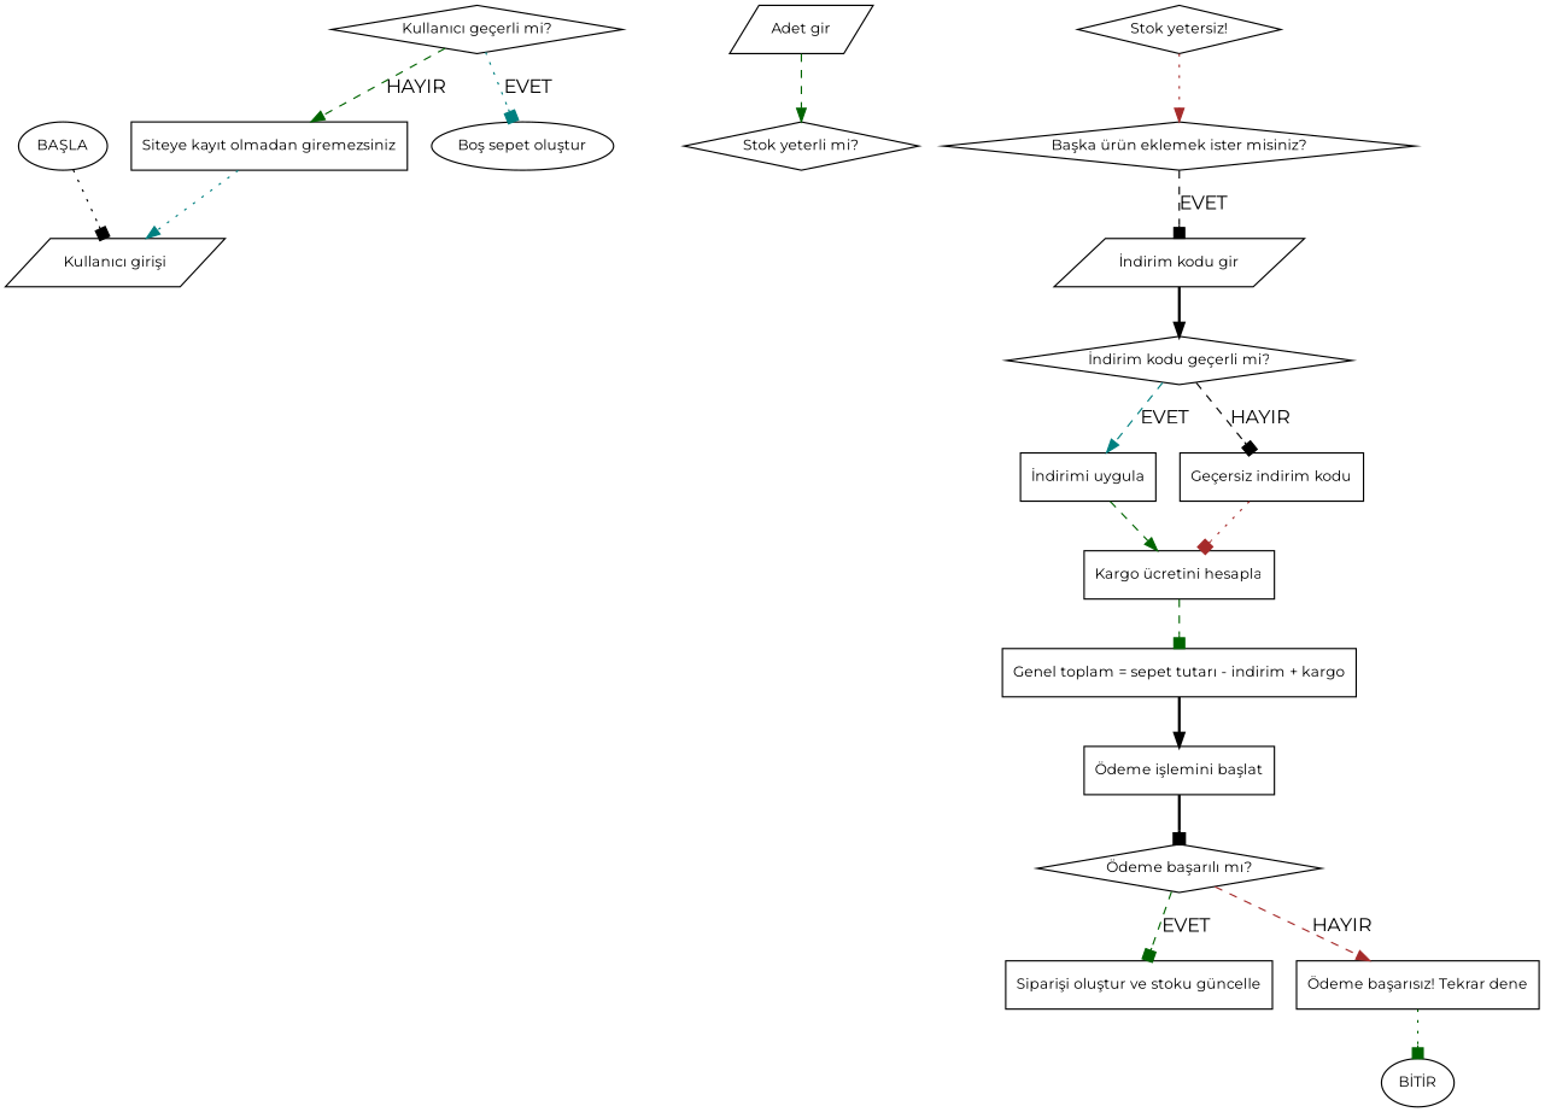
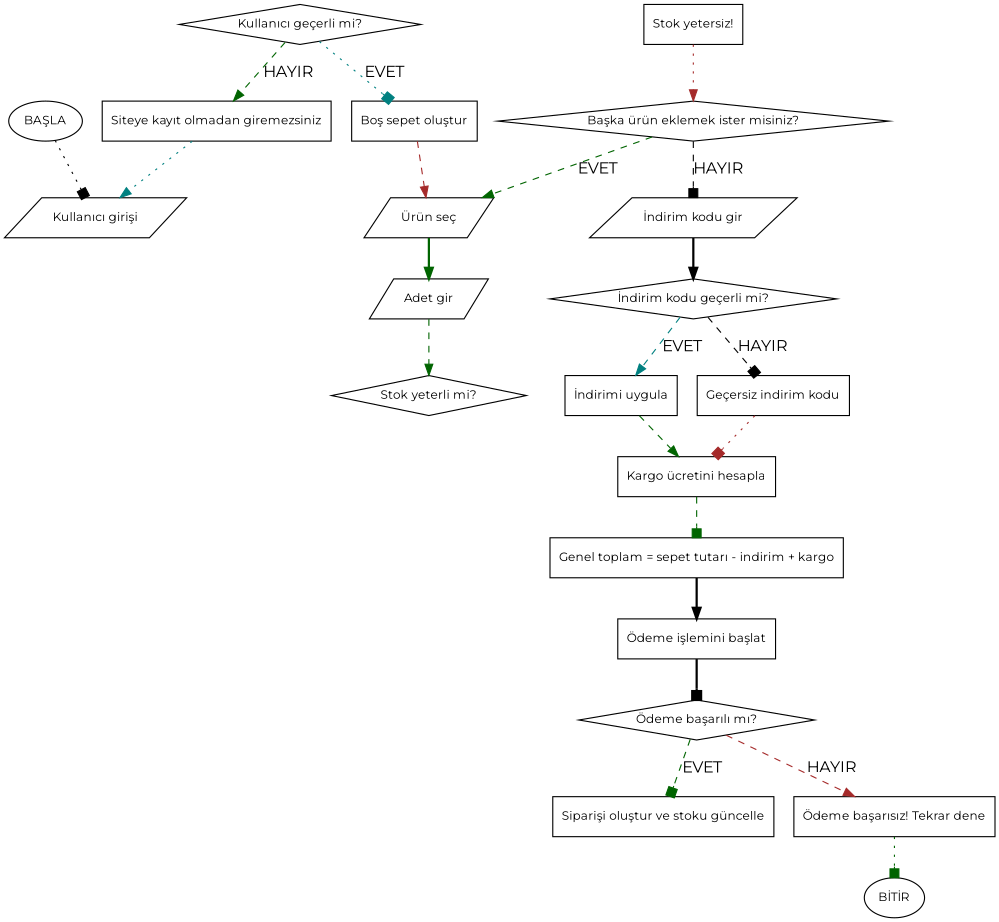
  digraph {
    fontname=Montserrat
    rankdir=TB
    node [fontname=Montserrat fontsize=11 shape=box]
    edge [arrowhead=normal color=darkgreen fontname=Montserrat style=dashed]
    n1 [label="BAŞLA" shape=oval]
    n2 [label="Kullanıcı girişi" shape=parallelogram]
    n3 [label="Kullanıcı geçerli mi?" shape=diamond]
    n4 [label="Siteye kayıt olmadan giremezsiniz"]
-   n5 [label="Boş sepet oluştur" shape=ellipse]
+   n5 [label="Boş sepet oluştur"]
+   n6 [label="Ürün seç" shape=parallelogram]
    n7 [label="Adet gir" shape=parallelogram]
    n8 [label="Stok yeterli mi?" shape=diamond]
-   n9 [label="Stok yetersiz!" shape=diamond]
+   n9 [label="Stok yetersiz!"]
    n10 [label="Başka ürün eklemek ister misiniz?" shape=diamond]
    n11 [label="İndirim kodu gir" shape=parallelogram]
    n12 [label="İndirim kodu geçerli mi?" shape=diamond]
    n13 [label="İndirimi uygula"]
    n14 [label="Geçersiz indirim kodu"]
    n15 [label="Kargo ücretini hesapla"]
    n16 [label="Genel toplam = sepet tutarı - indirim + kargo"]
    n17 [label="Ödeme işlemini başlat"]
    n18 [label="Ödeme başarılı mı?" shape=diamond]
    n19 [label="Siparişi oluştur ve stoku güncelle"]
    n20 [label="Ödeme başarısız! Tekrar dene"]
    n21 [label="BİTİR" shape=oval]
    n1 -> n2 [arrowhead=box color=black style=dotted]
    n3 -> n4 [label=HAYIR]
    n3 -> n5 [arrowhead=box color=teal label=EVET style=dotted]
    n4 -> n2 [color=teal style=dotted]
+   n5 -> n6 [color=brown]
+   n6 -> n7 [style=bold]
    n7 -> n8
    n9 -> n10 [color=brown style=dotted]
-   n10 -> n11 [arrowhead=box color=black label=EVET]
+   n10 -> n6 [label=EVET]
+   n10 -> n11 [arrowhead=box color=black label=HAYIR]
    n11 -> n12 [color=black style=bold]
    n12 -> n13 [color=teal label=EVET]
    n12 -> n14 [arrowhead=box color=black label=HAYIR]
    n13 -> n15
    n14 -> n15 [arrowhead=box color=brown style=dotted]
    n15 -> n16 [arrowhead=box]
    n16 -> n17 [color=black style=bold]
    n17 -> n18 [arrowhead=box color=black style=bold]
    n18 -> n19 [arrowhead=box label=EVET]
    n18 -> n20 [color=brown label=HAYIR]
    n20 -> n21 [arrowhead=box style=dotted]
  }
